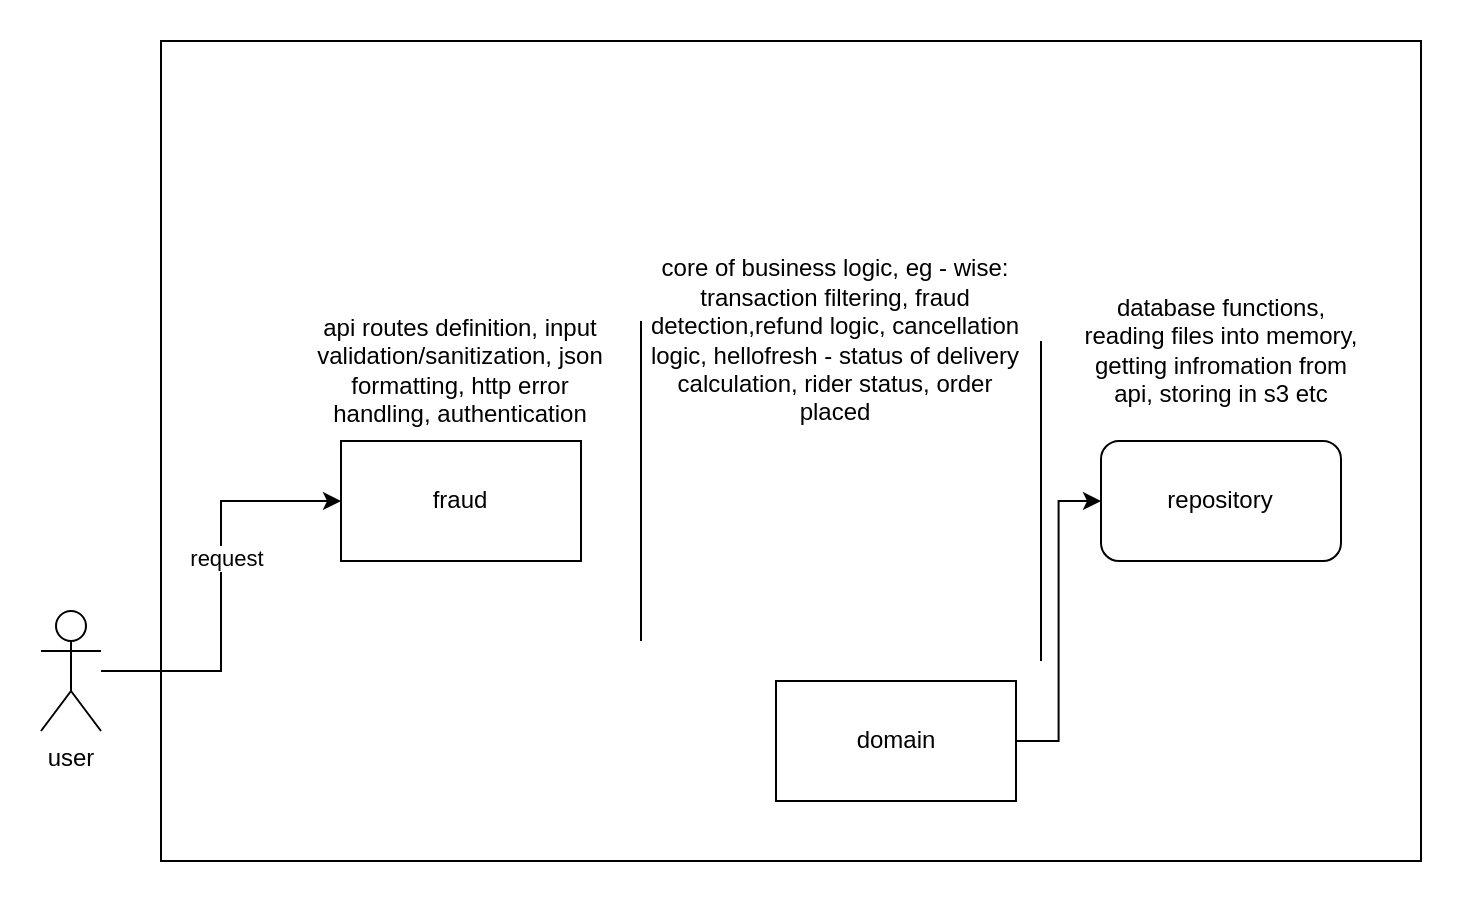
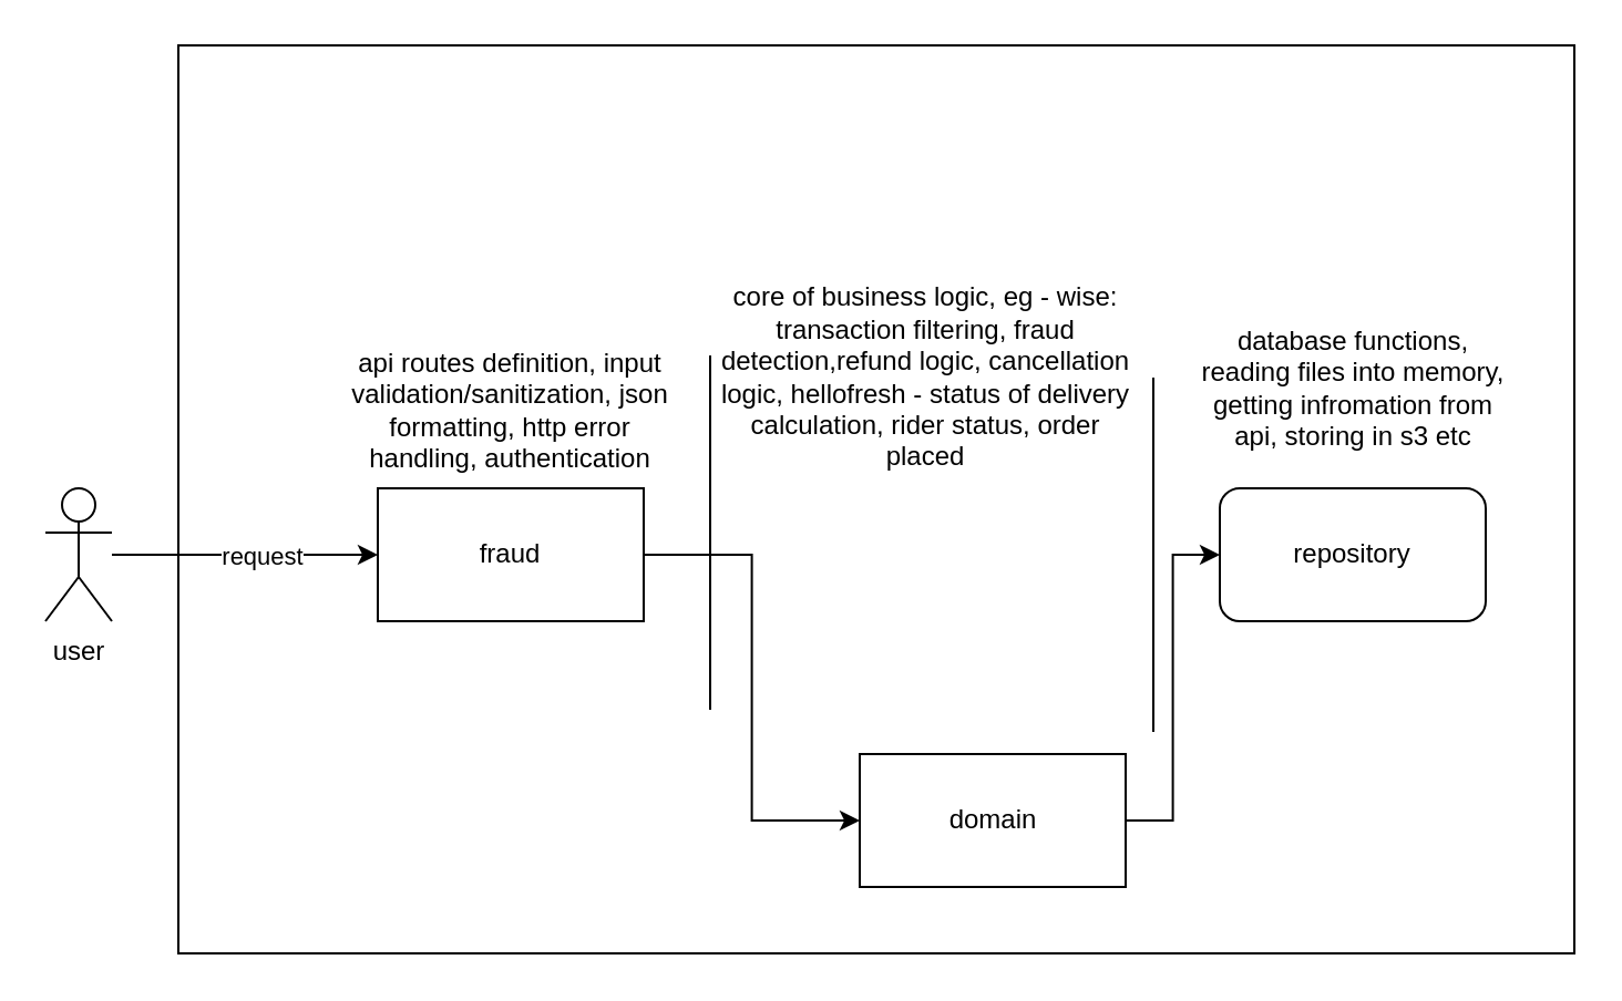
  <mxCell id="0" />
  <mxCell id="1" parent="0" />
  <mxCell id="2" value="" style="rounded=0;whiteSpace=wrap;html=1;movable=1;resizable=1;rotatable=1;deletable=1;editable=1;locked=0;connectable=1;" vertex="1" parent="1"><mxGeometry x="80" y="20" width="630" height="410" as="geometry" /></mxCell>
  <mxCell id="3" value="" style="endArrow=none;html=1;rounded=0;" edge="1" parent="1"><mxGeometry width="50" height="50" relative="1" as="geometry"><mxPoint x="520" y="330" as="sourcePoint" /><mxPoint x="520" y="170" as="targetPoint" /></mxGeometry></mxCell>
  <mxCell id="4" value="" style="endArrow=none;html=1;rounded=0;" edge="1" parent="1"><mxGeometry width="50" height="50" relative="1" as="geometry"><mxPoint x="320" y="320" as="sourcePoint" /><mxPoint x="320" y="160" as="targetPoint" /></mxGeometry></mxCell>
+ <mxCell id="5" style="edgeStyle=orthogonalEdgeStyle;rounded=0;orthogonalLoop=1;jettySize=auto;html=1;exitX=1;exitY=0.5;exitDx=0;exitDy=0;entryX=0;entryY=0.5;entryDx=0;entryDy=0;" edge="1" parent="1" source="6" target="8"><mxGeometry relative="1" as="geometry" /></mxCell>
  <mxCell id="6" value="fraud" style="rounded=0;whiteSpace=wrap;html=1;" vertex="1" parent="1"><mxGeometry x="170" y="220" width="120" height="60" as="geometry" /></mxCell>
  <mxCell id="7" style="edgeStyle=orthogonalEdgeStyle;rounded=0;orthogonalLoop=1;jettySize=auto;html=1;entryX=0;entryY=0.5;entryDx=0;entryDy=0;" edge="1" parent="1" source="8" target="9"><mxGeometry relative="1" as="geometry" /></mxCell>
  <mxCell id="8" value="domain" style="rounded=0;whiteSpace=wrap;html=1;" vertex="1" parent="1"><mxGeometry x="387.5" y="340" width="120" height="60" as="geometry" /></mxCell>
  <mxCell id="9" value="repository" style="whiteSpace=wrap;html=1;rounded=1;" vertex="1" parent="1"><mxGeometry x="550" y="220" width="120" height="60" as="geometry" /></mxCell>
  <mxCell id="10" style="edgeStyle=orthogonalEdgeStyle;rounded=0;orthogonalLoop=1;jettySize=auto;html=1;entryX=0;entryY=0.5;entryDx=0;entryDy=0;" edge="1" parent="1" source="12" target="6"><mxGeometry relative="1" as="geometry" /></mxCell>
  <mxCell id="11" value="request" style="edgeLabel;html=1;align=center;verticalAlign=middle;resizable=0;points=[];" vertex="1" connectable="0" parent="10"><mxGeometry x="0.12" y="-2" relative="1" as="geometry"><mxPoint y="-2" as="offset" /></mxGeometry></mxCell>
- <mxCell id="12" value="user" style="shape=umlActor;verticalLabelPosition=bottom;verticalAlign=top;html=1;outlineConnect=0;" vertex="1" parent="1"><mxGeometry x="20" y="305" width="30" height="60" as="geometry" /></mxCell>
+ <mxCell id="12" value="user" style="shape=umlActor;verticalLabelPosition=bottom;verticalAlign=top;html=1;outlineConnect=0;" vertex="1" parent="1"><mxGeometry x="20" y="220" width="30" height="60" as="geometry" /></mxCell>
  <mxCell id="13" value="core of business logic, eg - wise: transaction filtering, fraud detection,refund logic, cancellation logic, hellofresh - status of delivery calculation, rider status, order placed" style="text;html=1;align=center;verticalAlign=middle;whiteSpace=wrap;rounded=0;" vertex="1" parent="1"><mxGeometry x="320" y="120" width="195" height="100" as="geometry" /></mxCell>
  <mxCell id="14" value="database functions, reading files into memory, getting infromation from api, storing in s3 etc" style="text;html=1;align=center;verticalAlign=middle;whiteSpace=wrap;rounded=0;" vertex="1" parent="1"><mxGeometry x="537.5" y="130" width="145" height="90" as="geometry" /></mxCell>
  <mxCell id="15" value="api routes definition, input validation/sanitization, json formatting, http error handling, authentication" style="text;html=1;align=center;verticalAlign=middle;whiteSpace=wrap;rounded=0;" vertex="1" parent="1"><mxGeometry x="155" y="150" width="150" height="70" as="geometry" /></mxCell>
